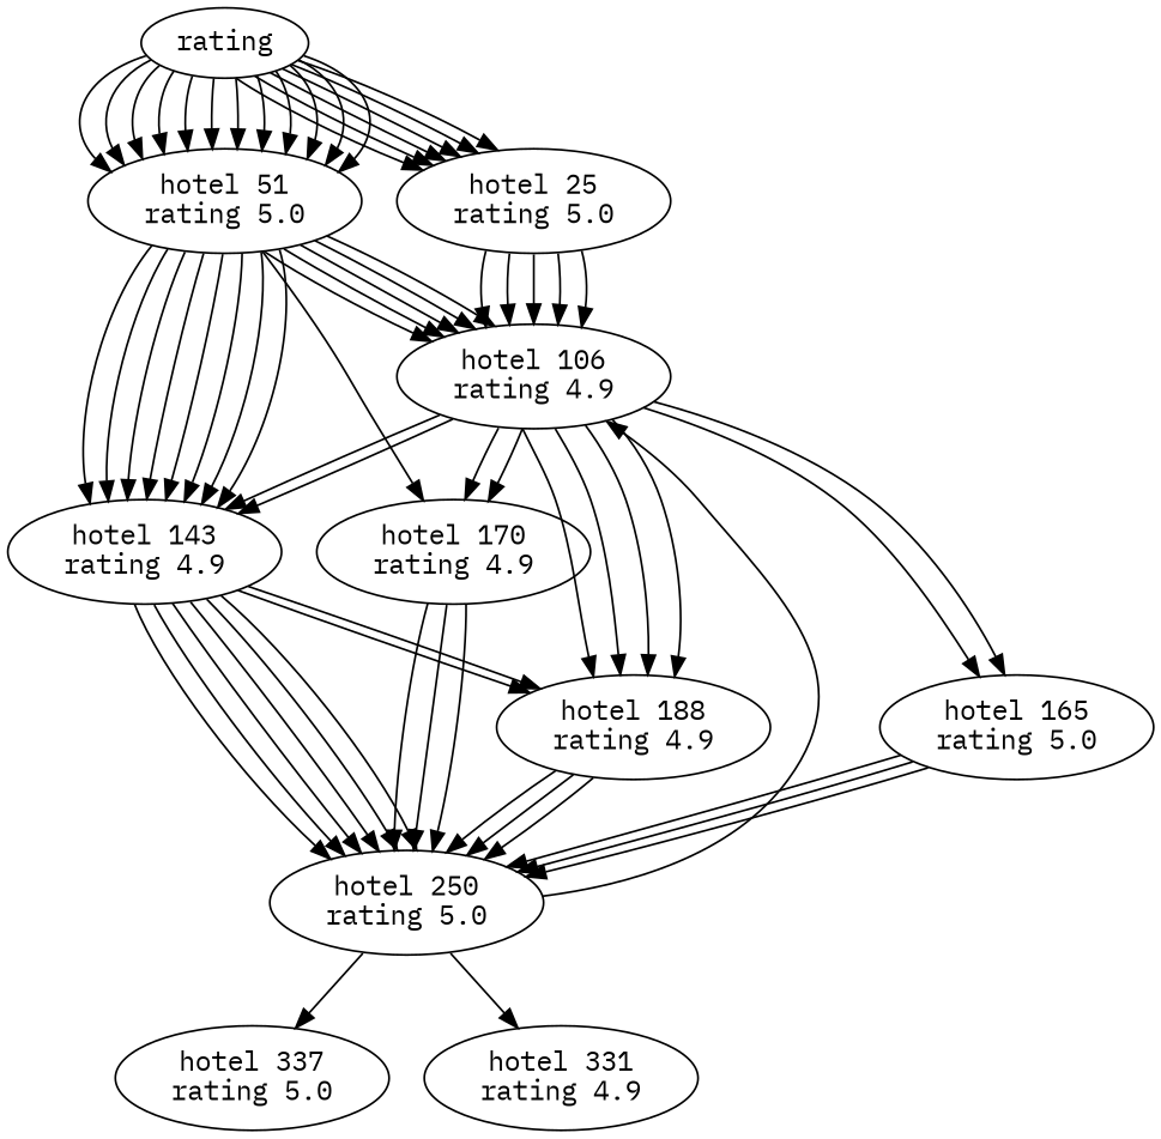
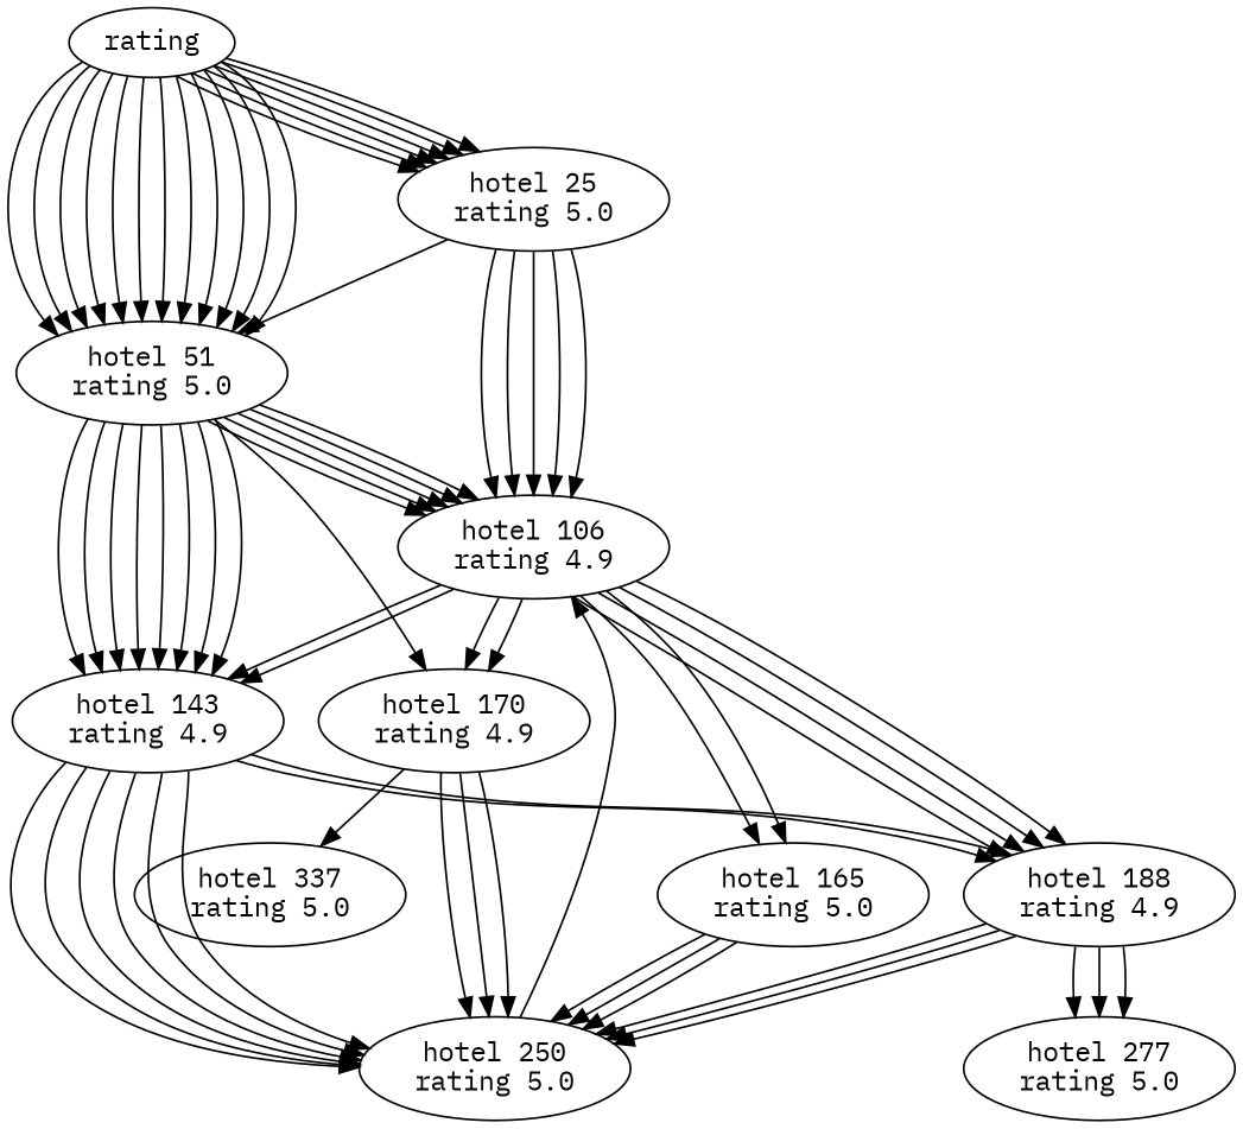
  digraph {
    fontname="IBM Plex Mono"
    node [fontname="IBM Plex Mono"]
    edge [fontname="IBM Plex Mono"]
    n1 [label=rating]
    "hotel 25\nrating 5.0"
    "hotel 51\nrating 5.0"
    "hotel 106\nrating 4.9"
    "hotel 143\nrating 4.9"
    "hotel 170\nrating 4.9"
    "hotel 165\nrating 5.0"
    "hotel 188\nrating 4.9"
    "hotel 250\nrating 5.0"
    "hotel 337\nrating 5.0"
-   "hotel 331\nrating 4.9"
+   "hotel 277\nrating 5.0"
    n1 -> "hotel 25\nrating 5.0"
    n1 -> "hotel 25\nrating 5.0"
    n1 -> "hotel 25\nrating 5.0"
    n1 -> "hotel 25\nrating 5.0"
    n1 -> "hotel 25\nrating 5.0"
    n1 -> "hotel 25\nrating 5.0"
    n1 -> "hotel 51\nrating 5.0"
    n1 -> "hotel 51\nrating 5.0"
    n1 -> "hotel 51\nrating 5.0"
    n1 -> "hotel 51\nrating 5.0"
    n1 -> "hotel 51\nrating 5.0"
    n1 -> "hotel 51\nrating 5.0"
    n1 -> "hotel 51\nrating 5.0"
    n1 -> "hotel 51\nrating 5.0"
    n1 -> "hotel 51\nrating 5.0"
    n1 -> "hotel 51\nrating 5.0"
    n1 -> "hotel 51\nrating 5.0"
    n1 -> "hotel 51\nrating 5.0"
+   "hotel 25\nrating 5.0" -> "hotel 51\nrating 5.0"
    "hotel 25\nrating 5.0" -> "hotel 106\nrating 4.9"
    "hotel 25\nrating 5.0" -> "hotel 106\nrating 4.9"
    "hotel 25\nrating 5.0" -> "hotel 106\nrating 4.9"
    "hotel 25\nrating 5.0" -> "hotel 106\nrating 4.9"
    "hotel 25\nrating 5.0" -> "hotel 106\nrating 4.9"
    "hotel 51\nrating 5.0" -> "hotel 106\nrating 4.9"
    "hotel 51\nrating 5.0" -> "hotel 106\nrating 4.9"
    "hotel 51\nrating 5.0" -> "hotel 106\nrating 4.9"
    "hotel 51\nrating 5.0" -> "hotel 106\nrating 4.9"
    "hotel 51\nrating 5.0" -> "hotel 106\nrating 4.9"
    "hotel 51\nrating 5.0" -> "hotel 143\nrating 4.9"
    "hotel 51\nrating 5.0" -> "hotel 143\nrating 4.9"
    "hotel 51\nrating 5.0" -> "hotel 143\nrating 4.9"
    "hotel 51\nrating 5.0" -> "hotel 143\nrating 4.9"
    "hotel 51\nrating 5.0" -> "hotel 143\nrating 4.9"
    "hotel 51\nrating 5.0" -> "hotel 143\nrating 4.9"
    "hotel 51\nrating 5.0" -> "hotel 143\nrating 4.9"
    "hotel 51\nrating 5.0" -> "hotel 143\nrating 4.9"
    "hotel 51\nrating 5.0" -> "hotel 170\nrating 4.9"
    "hotel 106\nrating 4.9" -> "hotel 143\nrating 4.9"
    "hotel 106\nrating 4.9" -> "hotel 143\nrating 4.9"
    "hotel 106\nrating 4.9" -> "hotel 170\nrating 4.9"
    "hotel 106\nrating 4.9" -> "hotel 170\nrating 4.9"
    "hotel 106\nrating 4.9" -> "hotel 165\nrating 5.0"
    "hotel 106\nrating 4.9" -> "hotel 165\nrating 5.0"
    "hotel 106\nrating 4.9" -> "hotel 188\nrating 4.9"
    "hotel 106\nrating 4.9" -> "hotel 188\nrating 4.9"
    "hotel 106\nrating 4.9" -> "hotel 188\nrating 4.9"
    "hotel 106\nrating 4.9" -> "hotel 188\nrating 4.9"
    "hotel 143\nrating 4.9" -> "hotel 188\nrating 4.9"
    "hotel 143\nrating 4.9" -> "hotel 188\nrating 4.9"
    "hotel 143\nrating 4.9" -> "hotel 250\nrating 5.0"
    "hotel 143\nrating 4.9" -> "hotel 250\nrating 5.0"
    "hotel 143\nrating 4.9" -> "hotel 250\nrating 5.0"
    "hotel 143\nrating 4.9" -> "hotel 250\nrating 5.0"
    "hotel 143\nrating 4.9" -> "hotel 250\nrating 5.0"
    "hotel 143\nrating 4.9" -> "hotel 250\nrating 5.0"
    "hotel 170\nrating 4.9" -> "hotel 250\nrating 5.0"
    "hotel 170\nrating 4.9" -> "hotel 250\nrating 5.0"
    "hotel 170\nrating 4.9" -> "hotel 250\nrating 5.0"
    "hotel 165\nrating 5.0" -> "hotel 250\nrating 5.0"
    "hotel 165\nrating 5.0" -> "hotel 250\nrating 5.0"
    "hotel 165\nrating 5.0" -> "hotel 250\nrating 5.0"
    "hotel 188\nrating 4.9" -> "hotel 250\nrating 5.0"
    "hotel 188\nrating 4.9" -> "hotel 250\nrating 5.0"
    "hotel 188\nrating 4.9" -> "hotel 250\nrating 5.0"
+   "hotel 188\nrating 4.9" -> "hotel 277\nrating 5.0"
+   "hotel 188\nrating 4.9" -> "hotel 277\nrating 5.0"
+   "hotel 188\nrating 4.9" -> "hotel 277\nrating 5.0"
    "hotel 250\nrating 5.0" -> "hotel 106\nrating 4.9"
-   "hotel 250\nrating 5.0" -> "hotel 337\nrating 5.0"
-   "hotel 250\nrating 5.0" -> "hotel 331\nrating 4.9"
+   "hotel 170\nrating 4.9" -> "hotel 337\nrating 5.0"
  }
